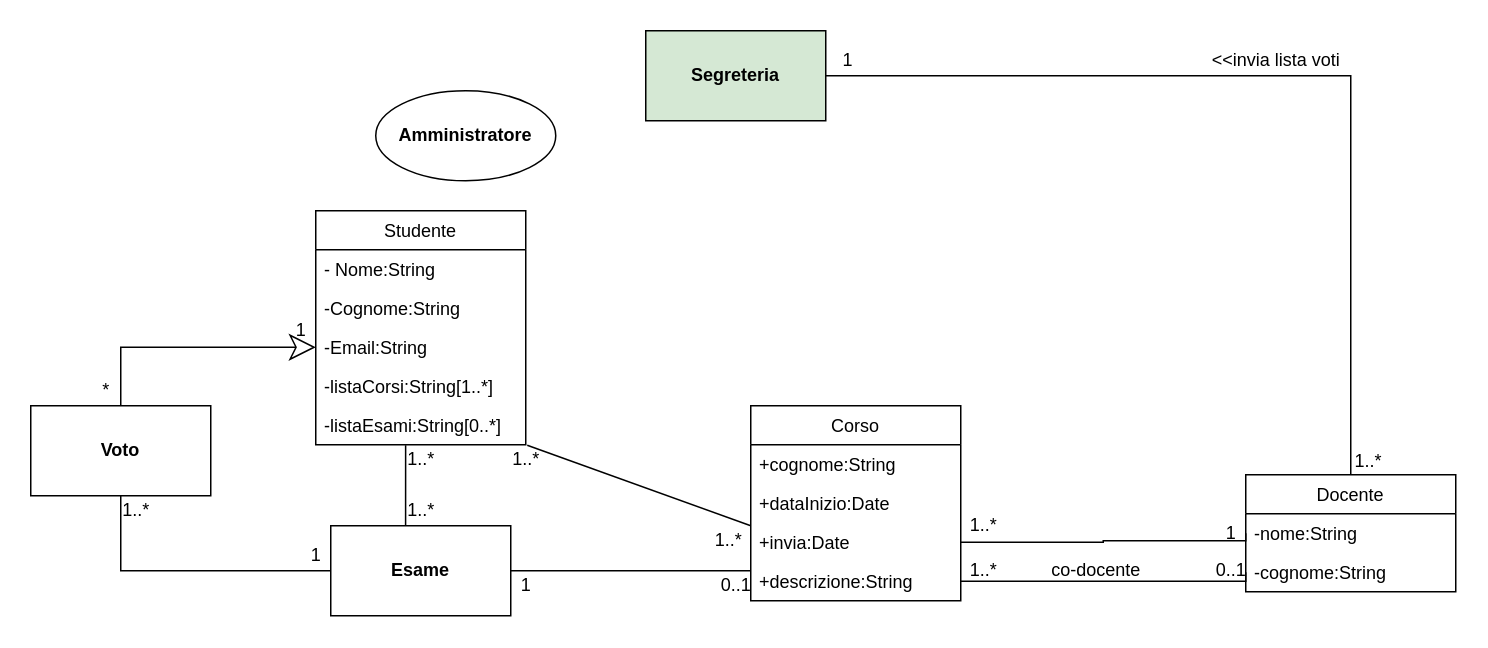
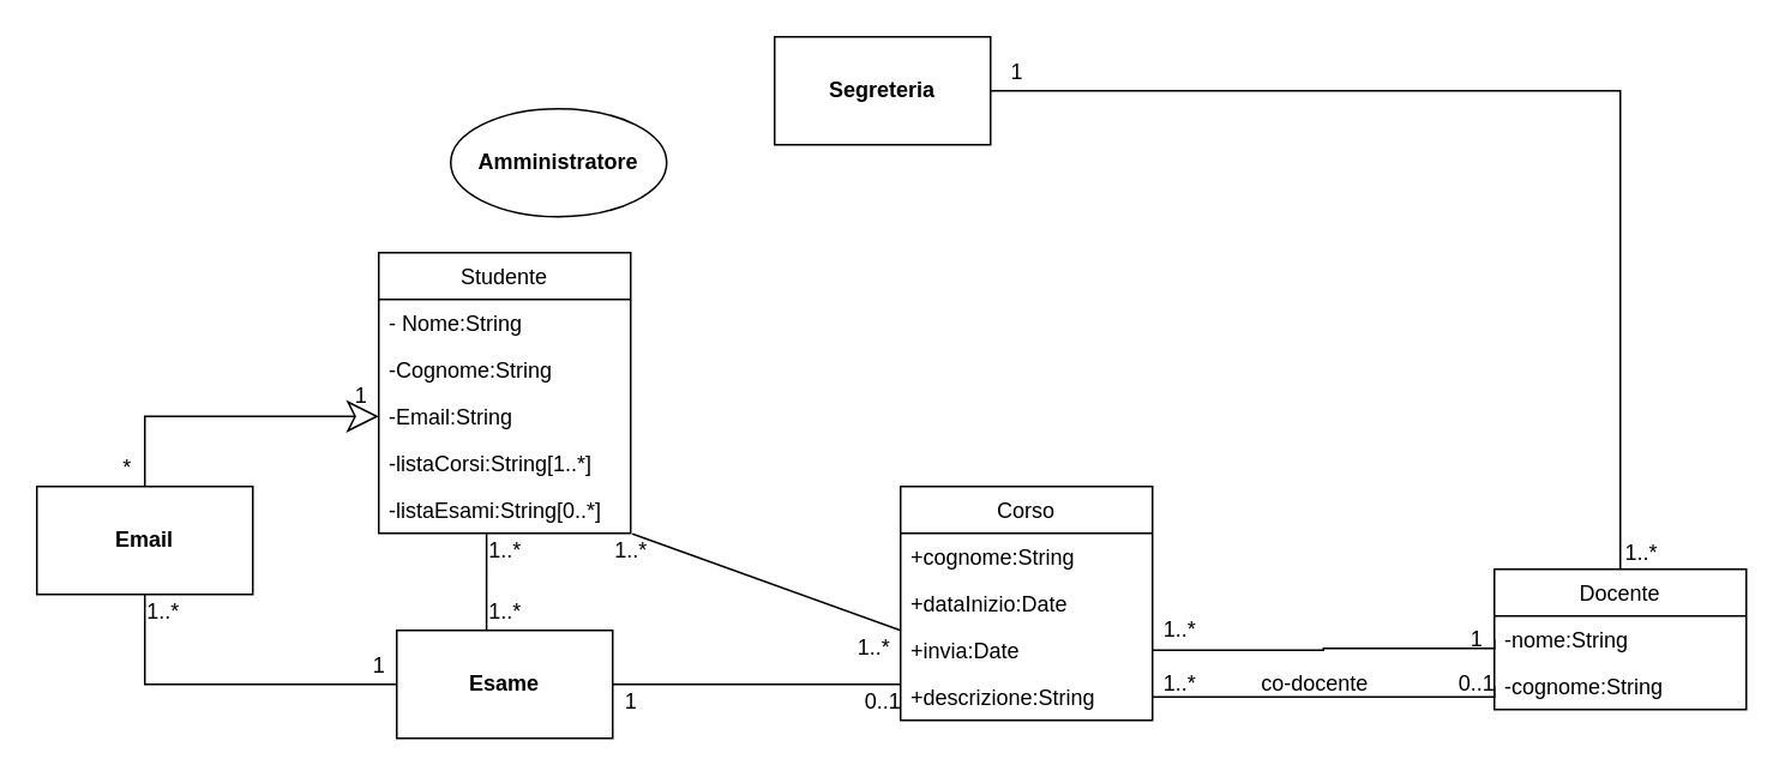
  <mxCell id="0" />
  <mxCell id="1" parent="0" />
  <mxCell id="2" style="edgeStyle=orthogonalEdgeStyle;rounded=0;orthogonalLoop=1;jettySize=auto;html=1;exitX=0;exitY=0.5;exitDx=0;exitDy=0;entryX=1;entryY=0.5;entryDx=0;entryDy=0;startArrow=none;startFill=0;endArrow=none;endFill=0;startSize=15;endSize=15;" edge="1" parent="1" source="38" target="34"><mxGeometry relative="1" as="geometry"><mxPoint x="820" y="375" as="sourcePoint" /><Array as="points"><mxPoint x="830" y="387" /></Array></mxGeometry></mxCell>
- <mxCell id="3" value="&lt;b&gt;Segreteria&lt;br&gt;&lt;/b&gt;" style="rounded=0;whiteSpace=wrap;html=1;fillColor=#d5e8d4;" vertex="1" parent="1"><mxGeometry x="430" y="20" width="120" height="60" as="geometry" /></mxCell>
+ <mxCell id="3" value="&lt;b&gt;Segreteria&lt;br&gt;&lt;/b&gt;" style="rounded=0;whiteSpace=wrap;html=1;" vertex="1" parent="1"><mxGeometry x="430" y="20" width="120" height="60" as="geometry" /></mxCell>
  <mxCell id="4" value="&lt;b&gt;Amministratore&lt;br&gt;&lt;/b&gt;" style="ellipse;whiteSpace=wrap;html=1;" vertex="1" parent="1"><mxGeometry x="250" y="60" width="120" height="60" as="geometry" /></mxCell>
  <mxCell id="5" style="edgeStyle=orthogonalEdgeStyle;rounded=0;orthogonalLoop=1;jettySize=auto;html=1;entryX=0.5;entryY=0;entryDx=0;entryDy=0;endArrow=none;endFill=0;endSize=15;exitX=0.428;exitY=1.01;exitDx=0;exitDy=0;exitPerimeter=0;" edge="1" parent="1" source="23" target="6"><mxGeometry relative="1" as="geometry"><mxPoint x="280" y="310" as="sourcePoint" /><Array as="points"><mxPoint x="270" y="350" /></Array></mxGeometry></mxCell>
  <mxCell id="6" value="&lt;b&gt;Esame&lt;br&gt;&lt;/b&gt;" style="rounded=0;whiteSpace=wrap;html=1;" vertex="1" parent="1"><mxGeometry y="350" width="120" height="60" as="geometry" x="220" /></mxCell>
  <mxCell id="7" value="1..*" style="text;html=1;align=center;verticalAlign=middle;resizable=0;points=[];autosize=1;strokeColor=none;fillColor=none;" vertex="1" parent="1"><mxGeometry x="265" y="330" width="30" height="20" as="geometry" /></mxCell>
  <mxCell id="8" value="1..*" style="text;html=1;align=center;verticalAlign=middle;resizable=0;points=[];autosize=1;strokeColor=none;fillColor=none;" vertex="1" parent="1"><mxGeometry x="265" y="296" width="30" height="20" as="geometry" /></mxCell>
  <mxCell id="9" style="rounded=0;orthogonalLoop=1;jettySize=auto;html=1;exitX=0;exitY=0;exitDx=0;exitDy=0;entryX=1.007;entryY=1.011;entryDx=0;entryDy=0;endArrow=none;endFill=0;endSize=15;entryPerimeter=0;" edge="1" parent="1" target="23"><mxGeometry relative="1" as="geometry"><mxPoint x="500" y="350" as="sourcePoint" /><mxPoint x="340" y="290" as="targetPoint" /></mxGeometry></mxCell>
  <mxCell id="10" style="edgeStyle=none;rounded=0;orthogonalLoop=1;jettySize=auto;html=1;entryX=1;entryY=0.5;entryDx=0;entryDy=0;endArrow=none;endFill=0;endSize=15;startArrow=none;startFill=0;" edge="1" parent="1" target="6"><mxGeometry relative="1" as="geometry"><mxPoint x="500" y="380" as="sourcePoint" /></mxGeometry></mxCell>
  <mxCell id="11" value="0..1" style="text;html=1;align=center;verticalAlign=middle;resizable=0;points=[];autosize=1;strokeColor=none;fillColor=none;" vertex="1" parent="1"><mxGeometry x="470" y="380" width="40" height="20" as="geometry" /></mxCell>
  <mxCell id="12" value="1" style="text;html=1;align=center;verticalAlign=middle;resizable=0;points=[];autosize=1;strokeColor=none;fillColor=none;" vertex="1" parent="1"><mxGeometry x="340" y="380" width="20" height="20" as="geometry" /></mxCell>
  <mxCell id="13" value="1..*" style="text;html=1;align=center;verticalAlign=middle;resizable=0;points=[];autosize=1;strokeColor=none;fillColor=none;" vertex="1" parent="1"><mxGeometry x="335" y="296" width="30" height="20" as="geometry" /></mxCell>
  <mxCell id="14" value="1..*" style="text;html=1;align=center;verticalAlign=middle;resizable=0;points=[];autosize=1;strokeColor=none;fillColor=none;" vertex="1" parent="1"><mxGeometry x="470" y="350" width="30" height="20" as="geometry" /></mxCell>
  <mxCell id="15" style="edgeStyle=orthogonalEdgeStyle;rounded=0;orthogonalLoop=1;jettySize=auto;html=1;entryX=0;entryY=0.5;entryDx=0;entryDy=0;startArrow=none;startFill=0;endArrow=classic;endFill=0;startSize=15;endSize=15;" edge="1" parent="1" source="17" target="21"><mxGeometry relative="1" as="geometry" /></mxCell>
  <mxCell id="16" style="edgeStyle=orthogonalEdgeStyle;rounded=0;orthogonalLoop=1;jettySize=auto;html=1;exitX=0.5;exitY=1;exitDx=0;exitDy=0;entryX=0;entryY=0.5;entryDx=0;entryDy=0;startArrow=none;startFill=0;endArrow=none;endFill=0;startSize=15;endSize=15;" edge="1" parent="1" source="17" target="6"><mxGeometry relative="1" as="geometry" /></mxCell>
- <mxCell id="17" value="&lt;b&gt;Voto&lt;br&gt;&lt;/b&gt;" style="rounded=0;whiteSpace=wrap;html=1;" vertex="1" parent="1"><mxGeometry x="20" y="270" width="120" height="60" as="geometry" /></mxCell>
+ <mxCell id="17" value="&lt;b&gt;Email&lt;br&gt;&lt;/b&gt;" style="rounded=0;whiteSpace=wrap;html=1;" vertex="1" parent="1"><mxGeometry x="20" y="270" width="120" height="60" as="geometry" /></mxCell>
  <mxCell id="18" value="Studente" style="swimlane;fontStyle=0;childLayout=stackLayout;horizontal=1;startSize=26;fillColor=none;horizontalStack=0;resizeParent=1;resizeParentMax=0;resizeLast=0;collapsible=1;marginBottom=0;" vertex="1" parent="1"><mxGeometry x="210" y="140" width="140" height="156" as="geometry" /></mxCell>
  <mxCell id="19" value="- Nome:String" style="text;strokeColor=none;fillColor=none;align=left;verticalAlign=top;spacingLeft=4;spacingRight=4;overflow=hidden;rotatable=0;points=[[0,0.5],[1,0.5]];portConstraint=eastwest;" vertex="1" parent="18"><mxGeometry y="26" width="140" height="26" as="geometry" /></mxCell>
  <mxCell id="20" value="-Cognome:String" style="text;strokeColor=none;fillColor=none;align=left;verticalAlign=top;spacingLeft=4;spacingRight=4;overflow=hidden;rotatable=0;points=[[0,0.5],[1,0.5]];portConstraint=eastwest;" vertex="1" parent="18"><mxGeometry y="52" width="140" height="26" as="geometry" /></mxCell>
  <mxCell id="21" value="-Email:String" style="text;strokeColor=none;fillColor=none;align=left;verticalAlign=top;spacingLeft=4;spacingRight=4;overflow=hidden;rotatable=0;points=[[0,0.5],[1,0.5]];portConstraint=eastwest;" vertex="1" parent="18"><mxGeometry y="78" width="140" height="26" as="geometry" /></mxCell>
  <mxCell id="22" value="-listaCorsi:String[1..*]" style="text;strokeColor=none;fillColor=none;align=left;verticalAlign=top;spacingLeft=4;spacingRight=4;overflow=hidden;rotatable=0;points=[[0,0.5],[1,0.5]];portConstraint=eastwest;" vertex="1" parent="18"><mxGeometry y="104" width="140" height="26" as="geometry" /></mxCell>
  <mxCell id="23" value="-listaEsami:String[0..*]" style="text;strokeColor=none;fillColor=none;align=left;verticalAlign=top;spacingLeft=4;spacingRight=4;overflow=hidden;rotatable=0;points=[[0,0.5],[1,0.5]];portConstraint=eastwest;" vertex="1" parent="18"><mxGeometry y="130" width="140" height="26" as="geometry" /></mxCell>
  <mxCell id="24" value="1" style="text;html=1;align=center;verticalAlign=middle;resizable=0;points=[];autosize=1;strokeColor=none;fillColor=none;" vertex="1" parent="1"><mxGeometry x="190" y="210" width="20" height="20" as="geometry" /></mxCell>
  <mxCell id="25" value="*" style="text;html=1;align=center;verticalAlign=middle;resizable=0;points=[];autosize=1;strokeColor=none;fillColor=none;" vertex="1" parent="1"><mxGeometry x="60" y="250" width="20" height="20" as="geometry" /></mxCell>
  <mxCell id="26" value="1" style="text;html=1;align=center;verticalAlign=middle;resizable=0;points=[];autosize=1;strokeColor=none;fillColor=none;" vertex="1" parent="1"><mxGeometry x="200" y="360" width="20" height="20" as="geometry" /></mxCell>
  <mxCell id="27" value="1..*" style="text;html=1;align=center;verticalAlign=middle;resizable=0;points=[];autosize=1;strokeColor=none;fillColor=none;" vertex="1" parent="1"><mxGeometry x="75" y="330" width="30" height="20" as="geometry" /></mxCell>
  <mxCell id="28" value="1..*" style="text;html=1;align=center;verticalAlign=middle;resizable=0;points=[];autosize=1;strokeColor=none;fillColor=none;" vertex="1" parent="1"><mxGeometry x="640" y="340" width="30" height="20" as="geometry" /></mxCell>
  <mxCell id="29" value="1" style="text;html=1;align=center;verticalAlign=middle;resizable=0;points=[];autosize=1;strokeColor=none;fillColor=none;" vertex="1" parent="1"><mxGeometry x="810" y="345" width="20" height="20" as="geometry" /></mxCell>
  <mxCell id="30" value="Corso" style="swimlane;fontStyle=0;childLayout=stackLayout;horizontal=1;startSize=26;fillColor=none;horizontalStack=0;resizeParent=1;resizeParentMax=0;resizeLast=0;collapsible=1;marginBottom=0;" vertex="1" parent="1"><mxGeometry x="500" y="270" width="140" height="130" as="geometry" /></mxCell>
  <mxCell id="31" value="+cognome:String" style="text;strokeColor=none;fillColor=none;align=left;verticalAlign=top;spacingLeft=4;spacingRight=4;overflow=hidden;rotatable=0;points=[[0,0.5],[1,0.5]];portConstraint=eastwest;" vertex="1" parent="30"><mxGeometry y="26" width="140" height="26" as="geometry" /></mxCell>
  <mxCell id="32" value="+dataInizio:Date" style="text;strokeColor=none;fillColor=none;align=left;verticalAlign=top;spacingLeft=4;spacingRight=4;overflow=hidden;rotatable=0;points=[[0,0.5],[1,0.5]];portConstraint=eastwest;" vertex="1" parent="30"><mxGeometry y="52" width="140" height="26" as="geometry" /></mxCell>
  <mxCell id="33" value="+invia:Date" style="text;strokeColor=none;fillColor=none;align=left;verticalAlign=top;spacingLeft=4;spacingRight=4;overflow=hidden;rotatable=0;points=[[0,0.5],[1,0.5]];portConstraint=eastwest;" vertex="1" parent="30"><mxGeometry y="78" width="140" height="26" as="geometry" /></mxCell>
  <mxCell id="34" value="+descrizione:String" style="text;strokeColor=none;fillColor=none;align=left;verticalAlign=top;spacingLeft=4;spacingRight=4;overflow=hidden;rotatable=0;points=[[0,0.5],[1,0.5]];portConstraint=eastwest;" vertex="1" parent="30"><mxGeometry y="104" width="140" height="26" as="geometry" /></mxCell>
  <mxCell id="35" style="edgeStyle=orthogonalEdgeStyle;rounded=0;orthogonalLoop=1;jettySize=auto;html=1;entryX=1;entryY=0.5;entryDx=0;entryDy=0;startArrow=none;startFill=0;endArrow=none;endFill=0;startSize=15;endSize=15;" edge="1" parent="1" source="36" target="3"><mxGeometry relative="1" as="geometry"><Array as="points"><mxPoint x="900" y="50" /></Array></mxGeometry></mxCell>
  <mxCell id="36" value="Docente" style="swimlane;fontStyle=0;childLayout=stackLayout;horizontal=1;startSize=26;fillColor=none;horizontalStack=0;resizeParent=1;resizeParentMax=0;resizeLast=0;collapsible=1;marginBottom=0;" vertex="1" parent="1"><mxGeometry x="830" y="316" width="140" height="78" as="geometry" /></mxCell>
  <mxCell id="37" value="-nome:String" style="text;strokeColor=none;fillColor=none;align=left;verticalAlign=top;spacingLeft=4;spacingRight=4;overflow=hidden;rotatable=0;points=[[0,0.5],[1,0.5]];portConstraint=eastwest;" vertex="1" parent="36"><mxGeometry y="26" width="140" height="26" as="geometry" /></mxCell>
  <mxCell id="38" value="-cognome:String" style="text;strokeColor=none;fillColor=none;align=left;verticalAlign=top;spacingLeft=4;spacingRight=4;overflow=hidden;rotatable=0;points=[[0,0.5],[1,0.5]];portConstraint=eastwest;" vertex="1" parent="36"><mxGeometry y="52" width="140" height="26" as="geometry" /></mxCell>
  <mxCell id="39" style="edgeStyle=orthogonalEdgeStyle;rounded=0;orthogonalLoop=1;jettySize=auto;html=1;exitX=1;exitY=0.5;exitDx=0;exitDy=0;startArrow=none;startFill=0;endArrow=none;endFill=0;startSize=15;endSize=15;entryX=0;entryY=0.5;entryDx=0;entryDy=0;" edge="1" parent="1" source="33" target="37"><mxGeometry relative="1" as="geometry"><mxPoint x="820" y="360.034" as="targetPoint" /><Array as="points"><mxPoint x="735" y="361" /><mxPoint x="830" y="360" /></Array></mxGeometry></mxCell>
  <mxCell id="40" value="co-docente" style="text;html=1;align=center;verticalAlign=middle;resizable=0;points=[];autosize=1;strokeColor=none;fillColor=none;" vertex="1" parent="1"><mxGeometry x="695" y="370" width="70" height="20" as="geometry" /></mxCell>
  <mxCell id="41" value="1..*" style="text;html=1;align=center;verticalAlign=middle;resizable=0;points=[];autosize=1;strokeColor=none;fillColor=none;" vertex="1" parent="1"><mxGeometry x="640" y="370" width="30" height="20" as="geometry" /></mxCell>
  <mxCell id="42" value="0..1" style="text;html=1;align=center;verticalAlign=middle;resizable=0;points=[];autosize=1;strokeColor=none;fillColor=none;" vertex="1" parent="1"><mxGeometry x="800" y="370" width="40" height="20" as="geometry" /></mxCell>
- <mxCell id="43" value="&amp;lt;&amp;lt;invia lista voti" style="text;html=1;align=center;verticalAlign=middle;resizable=0;points=[];autosize=1;strokeColor=none;fillColor=none;" vertex="1" parent="1"><mxGeometry x="800" y="30" width="100" height="20" as="geometry" /></mxCell>
  <mxCell id="44" value="1" style="text;html=1;strokeColor=none;fillColor=none;align=center;verticalAlign=middle;whiteSpace=wrap;rounded=0;" vertex="1" parent="1"><mxGeometry x="550" y="30" width="30" height="20" as="geometry" /></mxCell>
  <mxCell id="45" value="1..*" style="text;html=1;strokeColor=none;fillColor=none;align=center;verticalAlign=middle;whiteSpace=wrap;rounded=0;" vertex="1" parent="1"><mxGeometry x="897" y="297" width="30" height="20" as="geometry" /></mxCell>
